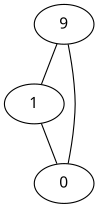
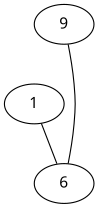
  graph {
    circular=1
    fontname="Noto Sans"
    mutual=0
    node [fontname="Noto Sans"]
    edge [fontname="Noto Sans"]
    1
-   0
+   0 [label=6]
    n3 [label=9]
    1 -- 0
-   n3 -- 1
    n3 -- 0
  }
